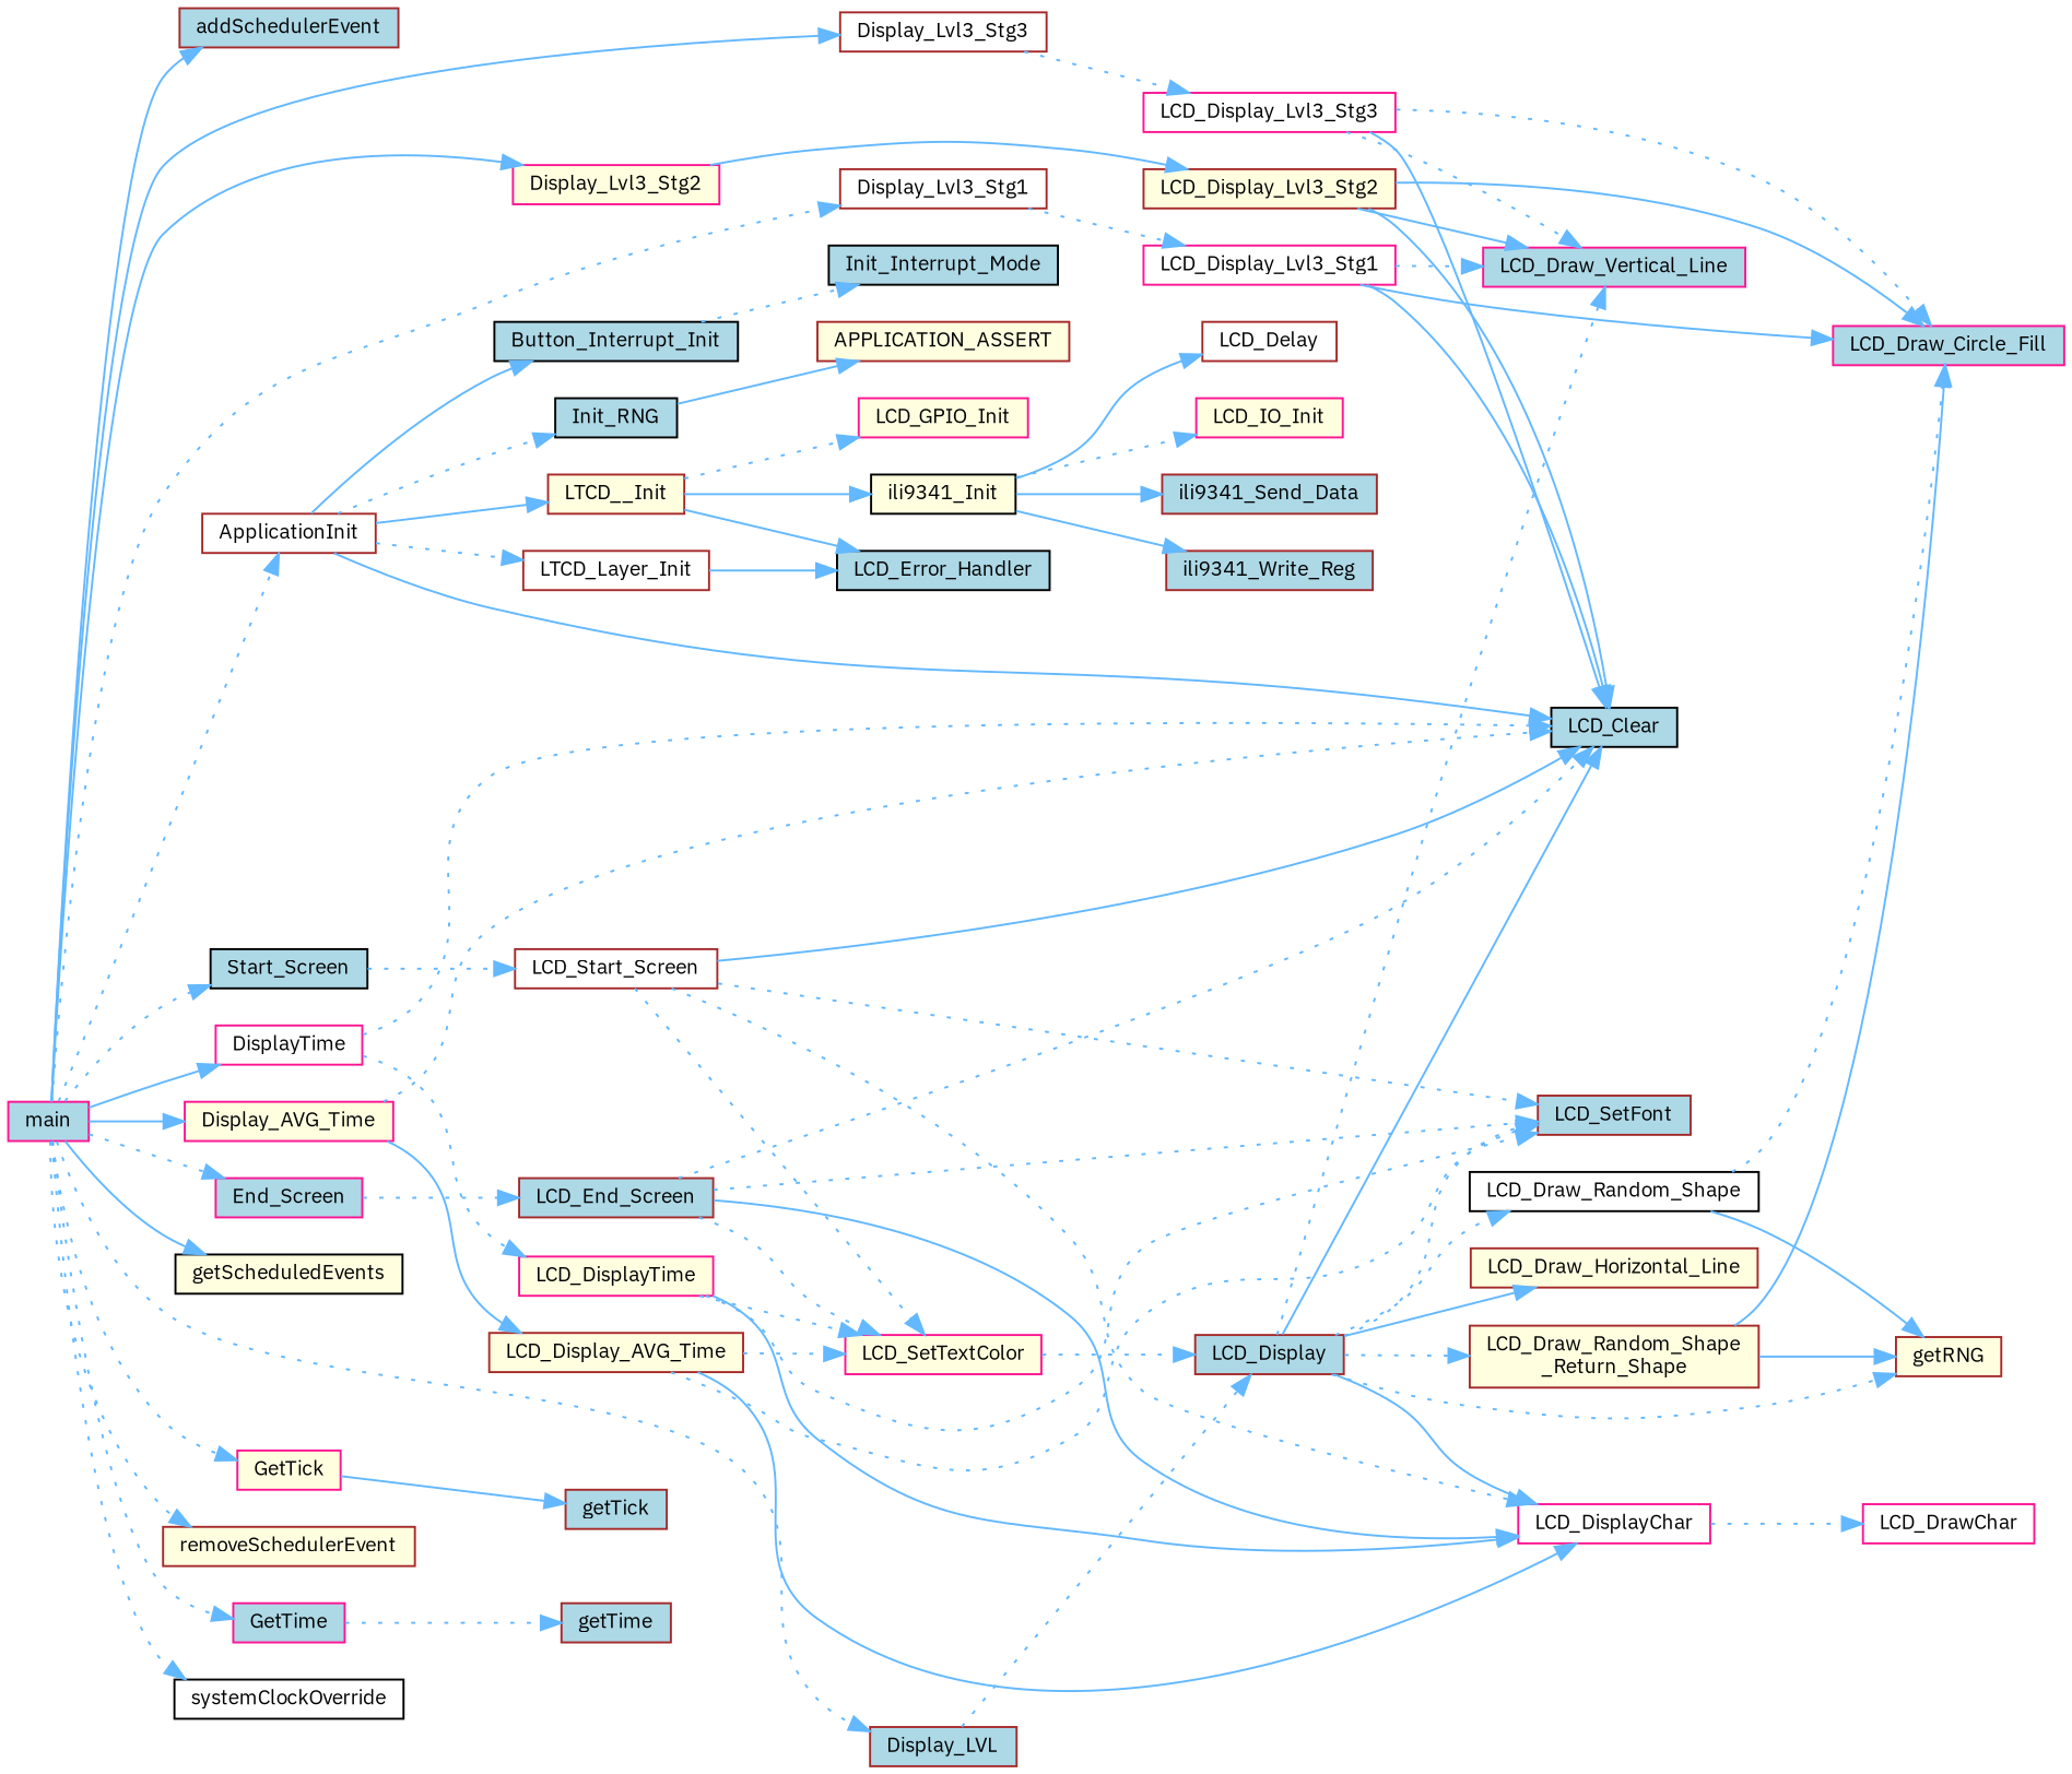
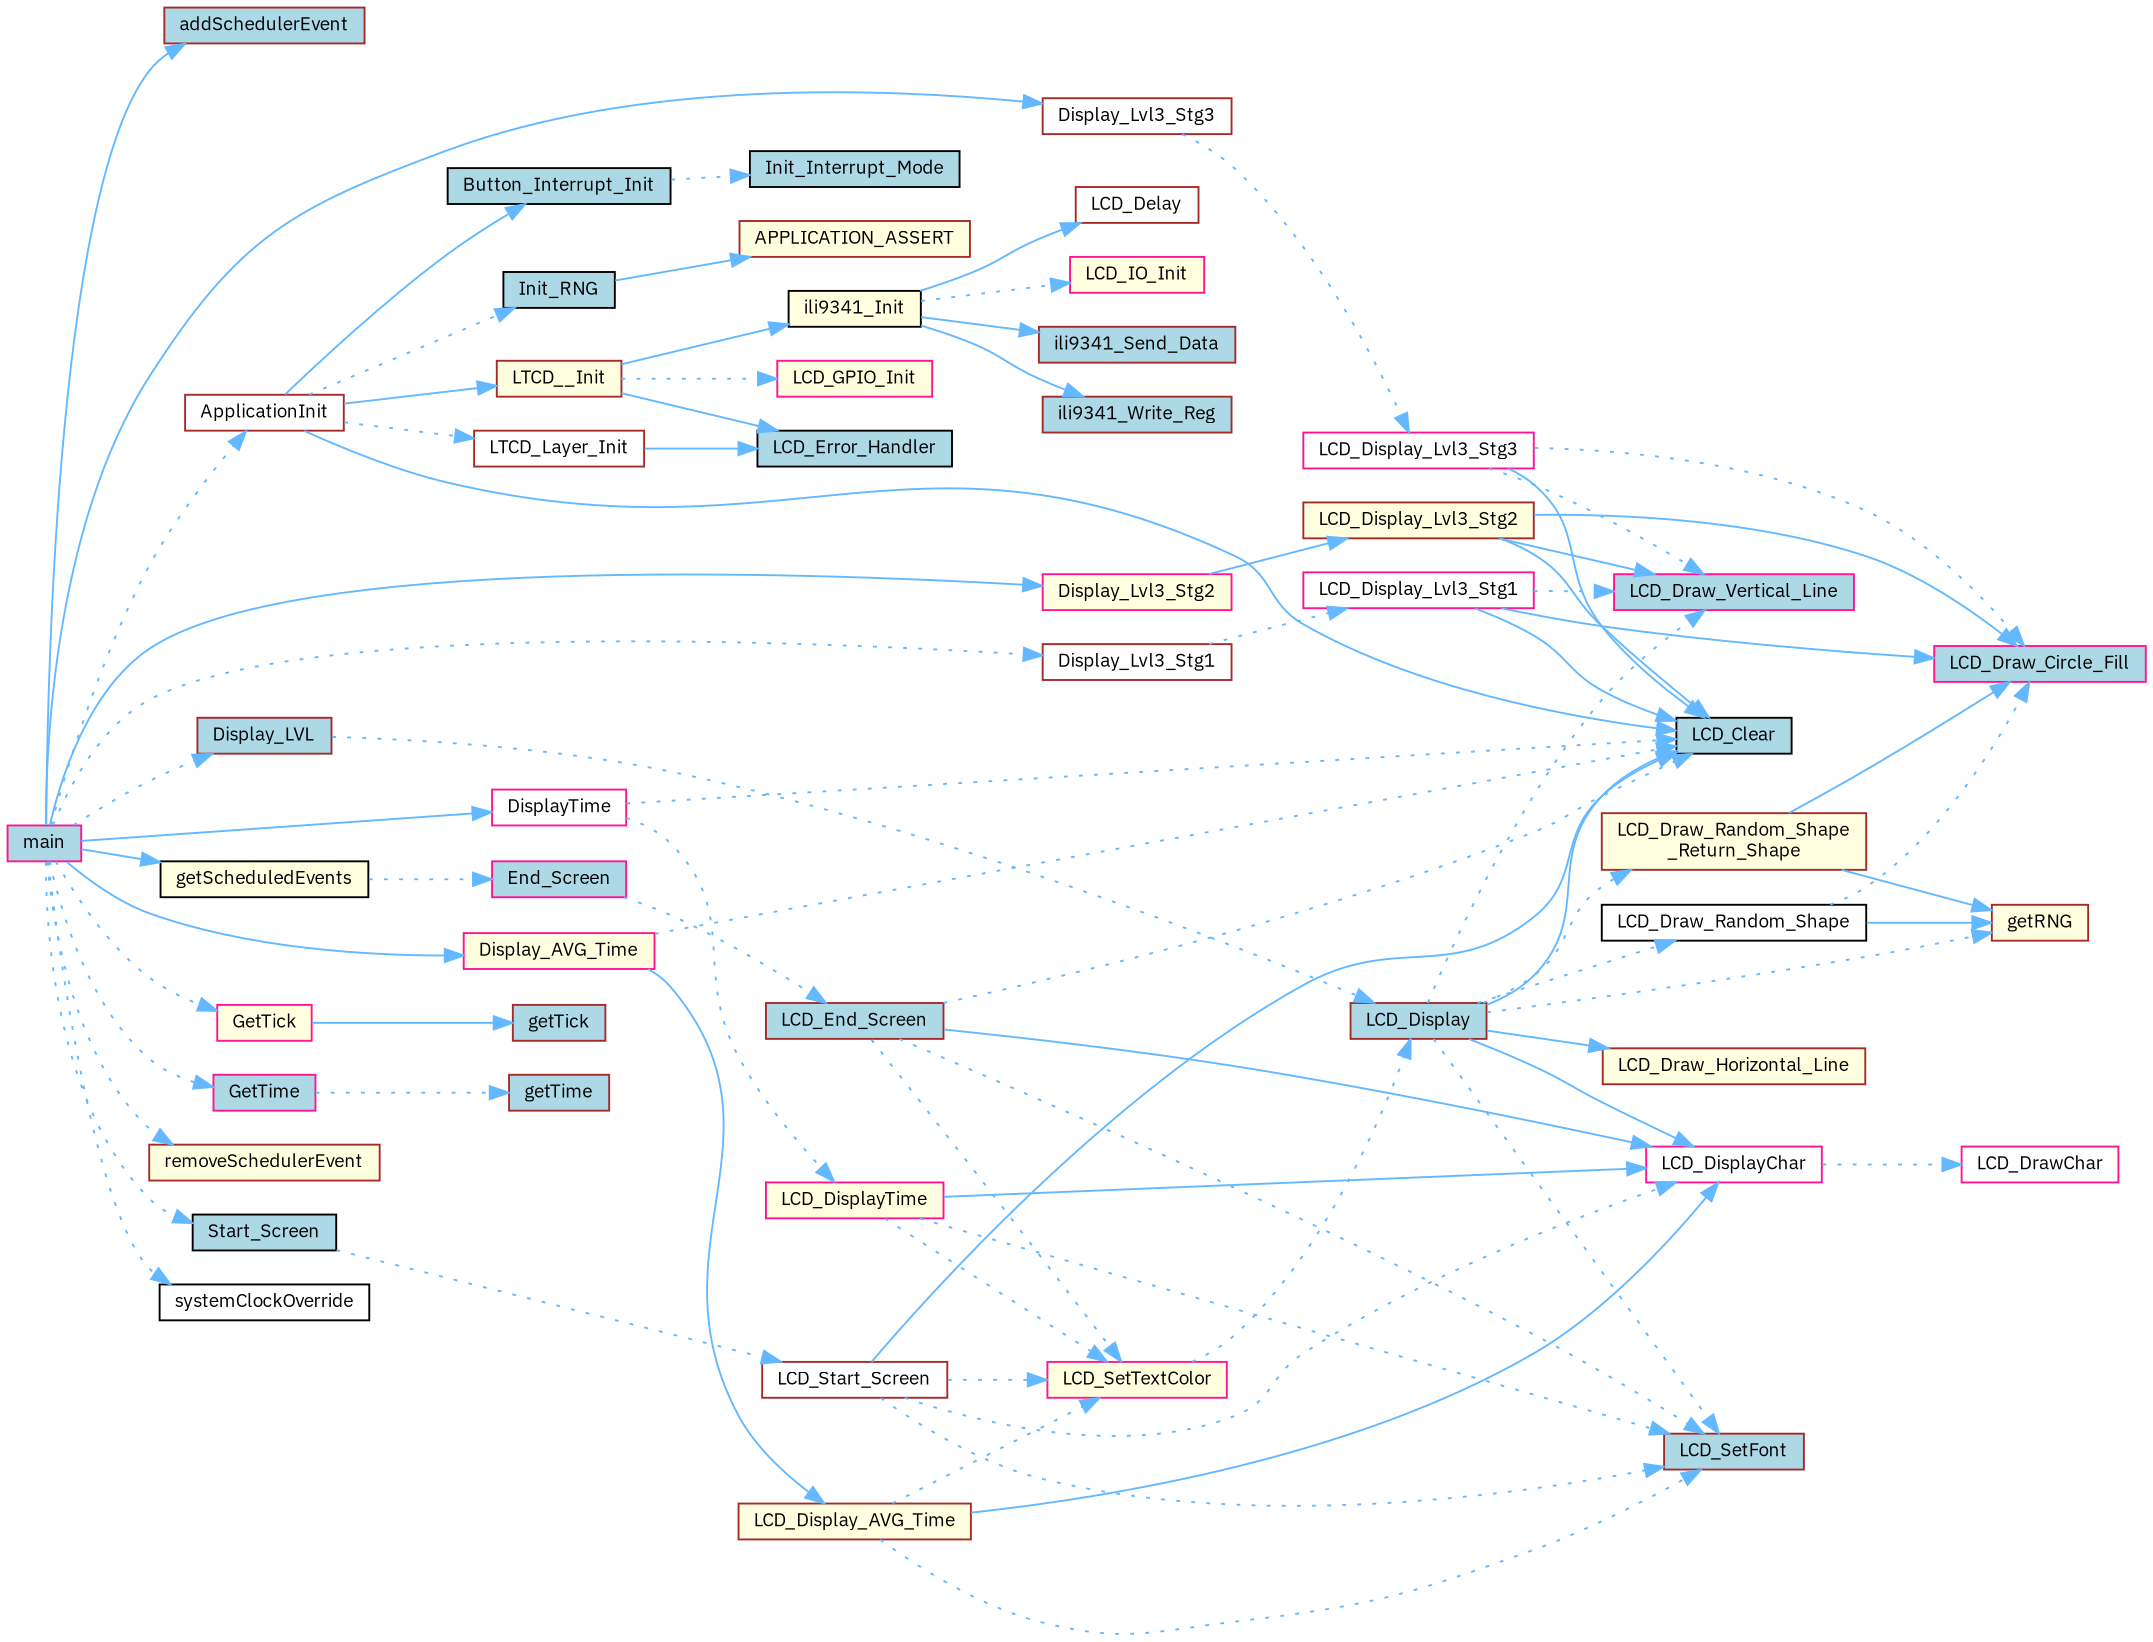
  digraph {
    fontname="IBM Plex Sans"
    rankdir=LR
    node [color=brown fillcolor=lightblue fontname="IBM Plex Sans" fontsize=10 shape=box style=filled]
    edge [color=steelblue1 fontname="IBM Plex Sans" fontsize=10 labelfontname=Helvetica labelfontsize=10 style=dotted]
    n1 [color=deeppink fontcolor=black height=0.2 label=main width=0.4]
    n2 [height=0.2 label=addSchedulerEvent width=0.4]
    n3 [fillcolor=white height=0.2 label=ApplicationInit width=0.4]
    n4 [color=deeppink fillcolor=lightyellow height=0.2 label=Display_AVG_Time width=0.4]
    n5 [height=0.2 label=Display_LVL width=0.4]
    n6 [fillcolor=white height=0.2 label=Display_Lvl3_Stg1 width=0.4]
    n7 [color=deeppink fillcolor=lightyellow height=0.2 label=Display_Lvl3_Stg2 width=0.4]
    n8 [fillcolor=white height=0.2 label=Display_Lvl3_Stg3 width=0.4]
    n9 [color=deeppink fillcolor=white height=0.2 label=DisplayTime width=0.4]
    n10 [color=deeppink height=0.2 label=End_Screen width=0.4]
    n11 [color=black fillcolor=lightyellow height=0.2 label=getScheduledEvents width=0.4]
    n12 [color=deeppink fillcolor=lightyellow height=0.2 label=GetTick width=0.4]
    n13 [color=deeppink height=0.2 label=GetTime width=0.4]
    n14 [fillcolor=lightyellow height=0.2 label=removeSchedulerEvent width=0.4]
    n15 [color=black height=0.2 label=Start_Screen width=0.4]
    n16 [color=black fillcolor=white height=0.2 label=systemClockOverride width=0.4]
    n17 [color=black height=0.2 label=Button_Interrupt_Init width=0.4]
    n18 [color=black height=0.2 label=Init_RNG width=0.4]
    n19 [color=black height=0.2 label=LCD_Clear width=0.4]
    n20 [fillcolor=lightyellow height=0.2 label=LTCD__Init width=0.4]
    n21 [fillcolor=white height=0.2 label=LTCD_Layer_Init width=0.4]
    n22 [fillcolor=lightyellow height=0.2 label=LCD_Display_AVG_Time width=0.4]
    n23 [height=0.2 label=LCD_Display width=0.4]
    n24 [color=deeppink fillcolor=white height=0.2 label=LCD_Display_Lvl3_Stg1 width=0.4]
    n25 [fillcolor=lightyellow height=0.2 label=LCD_Display_Lvl3_Stg2 width=0.4]
    n26 [color=deeppink fillcolor=white height=0.2 label=LCD_Display_Lvl3_Stg3 width=0.4]
    n27 [color=deeppink fillcolor=lightyellow height=0.2 label=LCD_DisplayTime width=0.4]
    n28 [height=0.2 label=LCD_End_Screen width=0.4]
    n29 [height=0.2 label=getTick width=0.4]
    n30 [height=0.2 label=getTime width=0.4]
    n31 [fillcolor=white height=0.2 label=LCD_Start_Screen width=0.4]
    n32 [color=black height=0.2 label=Init_Interrupt_Mode width=0.4]
    n33 [fillcolor=lightyellow height=0.2 label=APPLICATION_ASSERT width=0.4]
    n34 [color=black fillcolor=lightyellow height=0.2 label=ili9341_Init width=0.4]
    n35 [color=black height=0.2 label=LCD_Error_Handler width=0.4]
    n36 [color=deeppink fillcolor=lightyellow height=0.2 label=LCD_GPIO_Init width=0.4]
    n37 [height=0.2 label=ili9341_Send_Data width=0.4]
    n38 [height=0.2 label=ili9341_Write_Reg width=0.4]
    n39 [fillcolor=white height=0.2 label=LCD_Delay width=0.4]
    n40 [color=deeppink fillcolor=lightyellow height=0.2 label=LCD_IO_Init width=0.4]
    n41 [color=deeppink fillcolor=white height=0.2 label=LCD_DisplayChar width=0.4]
    n42 [height=0.2 label=LCD_SetFont width=0.4]
    n43 [color=deeppink fillcolor=lightyellow height=0.2 label=LCD_SetTextColor width=0.4]
    n44 [color=deeppink fillcolor=white height=0.2 label=LCD_DrawChar width=0.4]
    n45 [fillcolor=lightyellow height=0.2 label=getRNG width=0.4]
    n46 [fillcolor=lightyellow height=0.2 label=LCD_Draw_Horizontal_Line width=0.4]
    n47 [color=black fillcolor=white height=0.2 label=LCD_Draw_Random_Shape width=0.4]
    n48 [fillcolor=lightyellow height=0.2 label="LCD_Draw_Random_Shape\l_Return_Shape" width=0.4]
    n49 [color=deeppink height=0.2 label=LCD_Draw_Vertical_Line width=0.4]
    n50 [color=deeppink height=0.2 label=LCD_Draw_Circle_Fill width=0.4]
    n1 -> n2 [style=solid]
    n1 -> n3
    n1 -> n4 [style=solid]
    n1 -> n5
    n1 -> n6
    n1 -> n7 [style=solid]
    n1 -> n8 [style=solid]
    n1 -> n9 [style=solid]
-   n1 -> n10
+   n11 -> n10
    n1 -> n11 [style=solid]
    n1 -> n12
    n1 -> n13
    n1 -> n14
    n1 -> n15
    n1 -> n16
    n3 -> n17 [style=solid]
    n3 -> n18
    n3 -> n19 [style=solid]
    n3 -> n20 [style=solid]
    n3 -> n21
    n4 -> n19
    n4 -> n22 [style=solid]
    n5 -> n23
    n6 -> n24
    n7 -> n25 [style=solid]
    n8 -> n26
    n9 -> n19
    n9 -> n27
    n10 -> n28
    n12 -> n29 [style=solid]
    n13 -> n30
    n15 -> n31
    n17 -> n32
    n18 -> n33 [style=solid]
    n20 -> n34 [style=solid]
    n20 -> n35 [style=solid]
    n20 -> n36
    n21 -> n35 [style=solid]
    n22 -> n41 [style=solid]
    n22 -> n42
    n22 -> n43
    n23 -> n19 [style=solid]
    n23 -> n41 [style=solid]
    n23 -> n42
    n23 -> n45
    n23 -> n46 [style=solid]
    n23 -> n47
    n23 -> n48
    n23 -> n49
    n24 -> n19 [style=solid]
    n24 -> n49
    n24 -> n50 [style=solid]
    n25 -> n19 [style=solid]
    n25 -> n49 [style=solid]
    n25 -> n50 [style=solid]
    n26 -> n19 [style=solid]
    n26 -> n49
    n26 -> n50
    n27 -> n41 [style=solid]
    n27 -> n42
    n27 -> n43
    n28 -> n19
    n28 -> n41 [style=solid]
    n28 -> n42
    n28 -> n43
    n31 -> n19 [style=solid]
    n31 -> n41
    n31 -> n42
    n31 -> n43
    n34 -> n37 [style=solid]
    n34 -> n38 [style=solid]
    n34 -> n39 [style=solid]
    n34 -> n40
    n41 -> n44
    n43 -> n23
    n47 -> n45 [style=solid]
    n47 -> n50
    n48 -> n45 [style=solid]
    n48 -> n50 [style=solid]
  }
